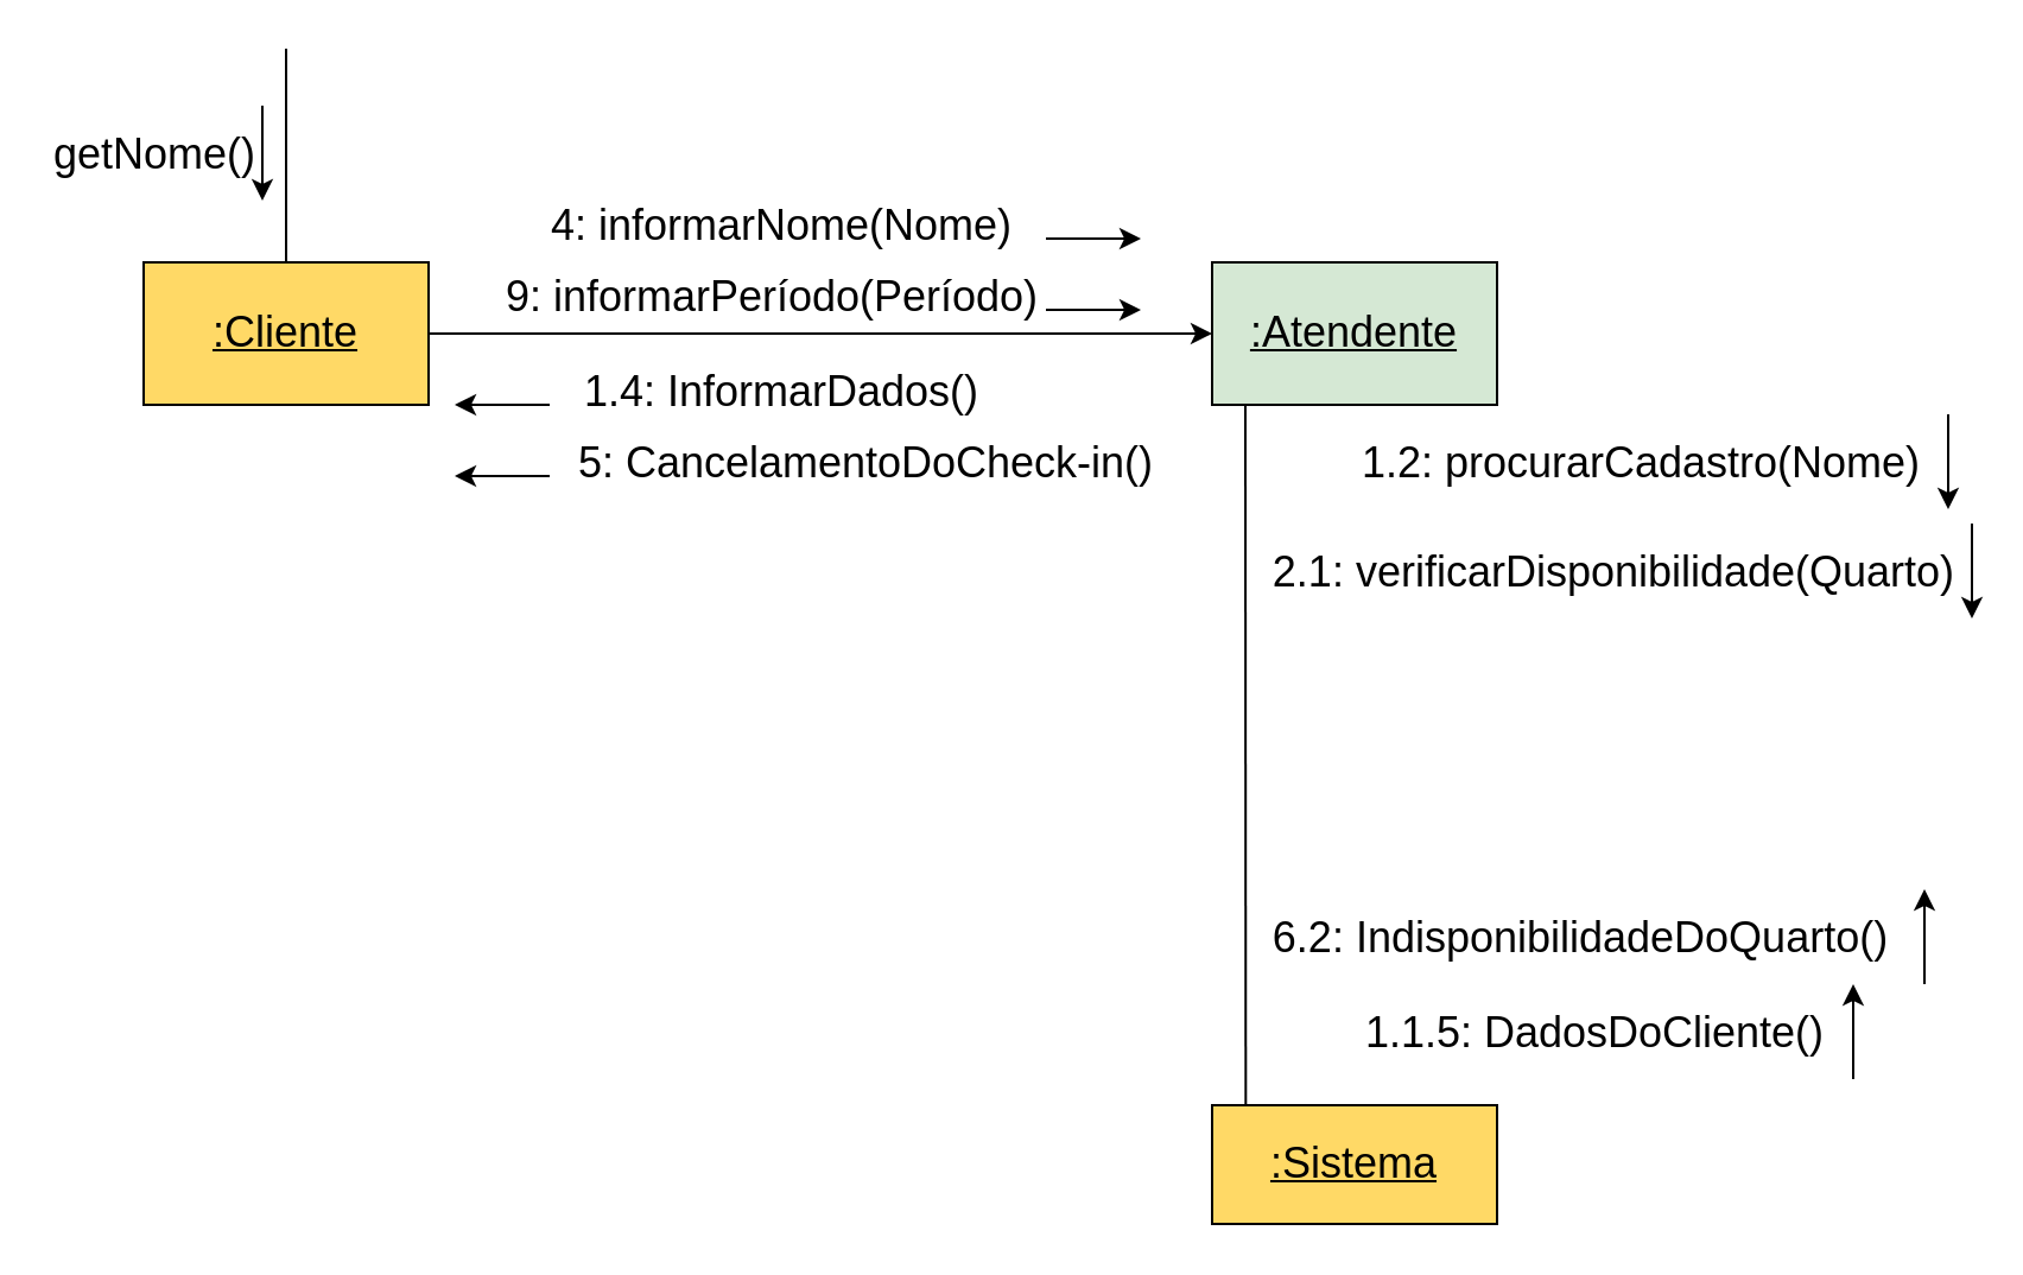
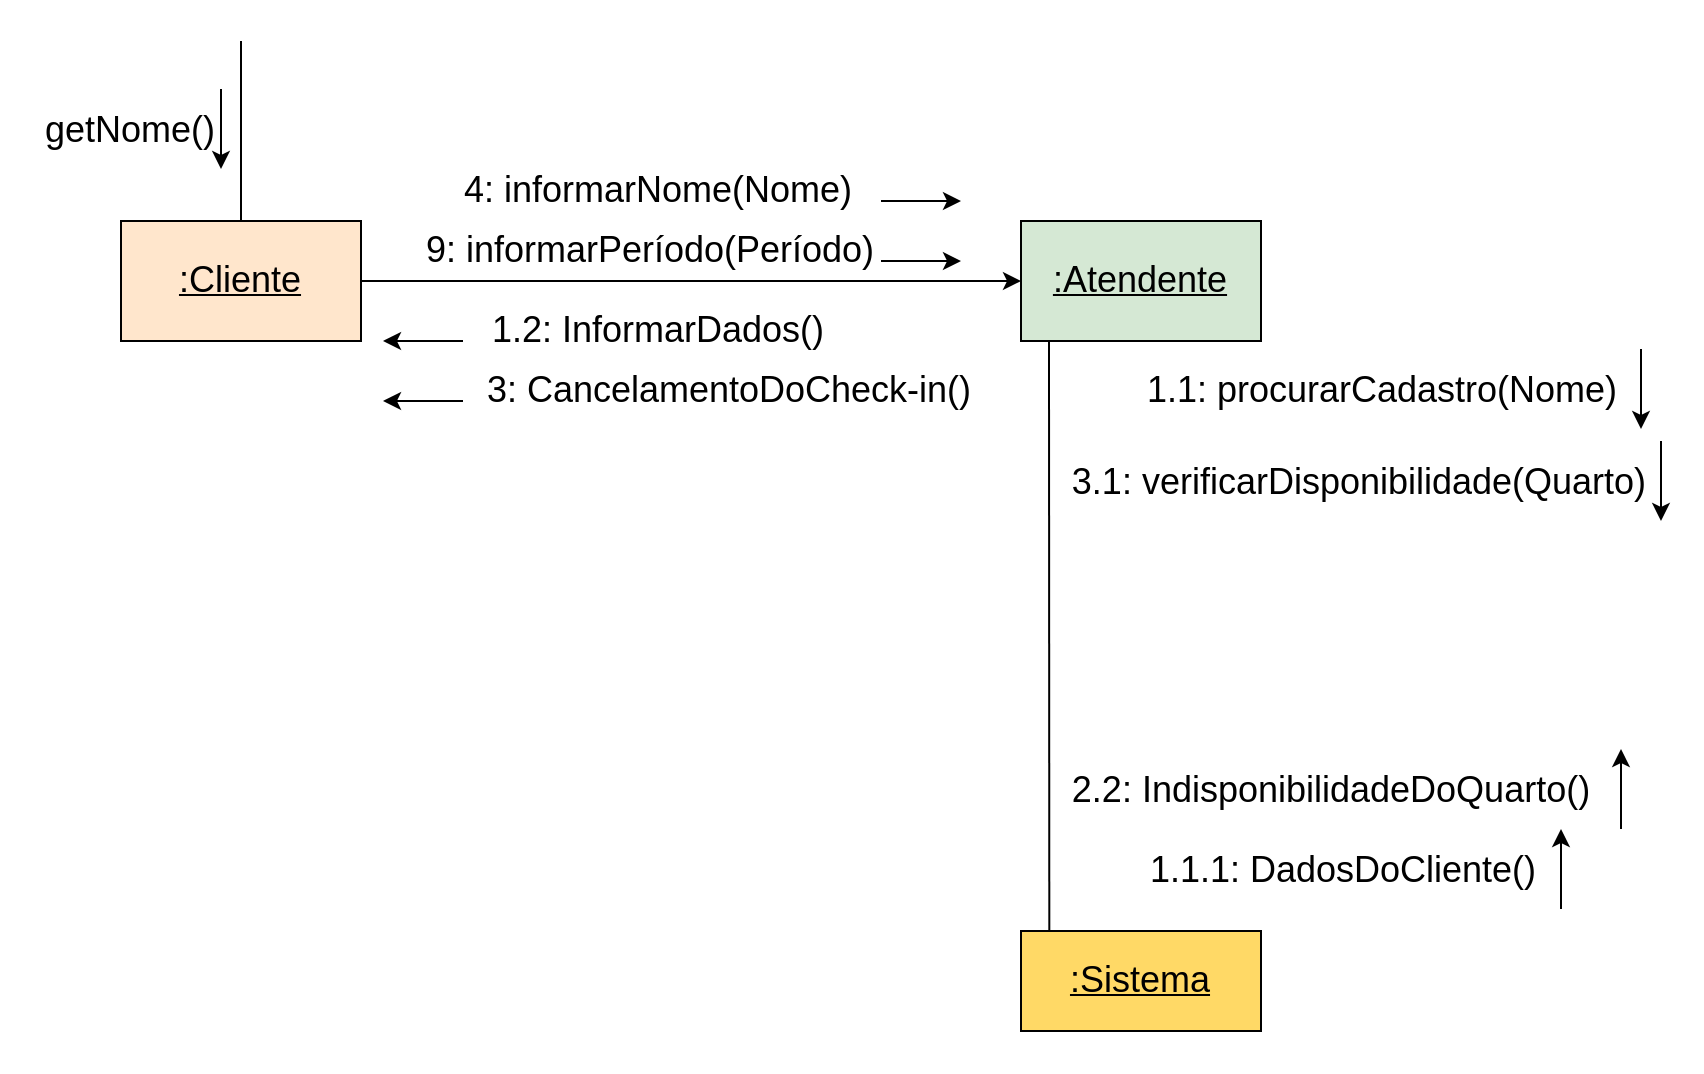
  <mxCell id="0" />
  <mxCell id="1" parent="0" />
- <mxCell id="2" value="&lt;font style=&quot;font-size: 18px;&quot;&gt;&lt;u&gt;:Cliente&lt;/u&gt;&lt;/font&gt;" style="rounded=0;whiteSpace=wrap;html=1;fillColor=#FFD966;" parent="1" vertex="1"><mxGeometry x="60" y="110" width="120" height="60" as="geometry" /></mxCell>
+ <mxCell id="2" value="&lt;font style=&quot;font-size: 18px;&quot;&gt;&lt;u&gt;:Cliente&lt;/u&gt;&lt;/font&gt;" style="rounded=0;whiteSpace=wrap;html=1;fillColor=#ffe6cc;" parent="1" vertex="1"><mxGeometry x="60" y="110" width="120" height="60" as="geometry" /></mxCell>
  <mxCell id="3" value="&lt;font style=&quot;font-size: 18px;&quot;&gt;&lt;u&gt;:Atendente&lt;/u&gt;&lt;/font&gt;" style="rounded=0;whiteSpace=wrap;html=1;fillColor=#d5e8d4;" parent="1" vertex="1"><mxGeometry x="510" y="110" width="120" height="60" as="geometry" /></mxCell>
  <mxCell id="4" value="&lt;font style=&quot;font-size: 18px;&quot;&gt;&lt;u&gt;:Sistema&lt;/u&gt;&lt;/font&gt;" style="rounded=0;whiteSpace=wrap;html=1;fillColor=#FFD966;" parent="1" vertex="1"><mxGeometry x="510" y="465" width="120" height="50" as="geometry" /></mxCell>
  <mxCell id="5" value="" style="endArrow=none;html=1;rounded=0;fontSize=18;exitX=0.5;exitY=0;exitDx=0;exitDy=0;" parent="1" source="2" edge="1"><mxGeometry width="50" height="50" relative="1" as="geometry"><mxPoint x="110" y="80" as="sourcePoint" /><mxPoint x="120" y="20" as="targetPoint" /></mxGeometry></mxCell>
  <mxCell id="6" value="getNome()" style="text;html=1;strokeColor=none;fillColor=none;align=center;verticalAlign=middle;whiteSpace=wrap;rounded=0;fontSize=18;" parent="1" vertex="1"><mxGeometry y="50" width="90" height="30" as="geometry" x="20" /></mxCell>
  <mxCell id="7" value="" style="endArrow=classic;html=1;rounded=0;fontSize=18;exitX=1;exitY=0.5;exitDx=0;exitDy=0;entryX=0;entryY=0.5;entryDx=0;entryDy=0;" parent="1" source="2" target="3" edge="1"><mxGeometry width="50" height="50" relative="1" as="geometry"><mxPoint x="320" y="170" as="sourcePoint" /><mxPoint x="320" y="80" as="targetPoint" /></mxGeometry></mxCell>
  <mxCell id="8" value="" style="endArrow=none;html=1;rounded=0;fontSize=18;entryX=0.118;entryY=-0.002;entryDx=0;entryDy=0;entryPerimeter=0;" parent="1" target="4" edge="1"><mxGeometry width="50" height="50" relative="1" as="geometry"><mxPoint x="524" y="170" as="sourcePoint" /><mxPoint x="550" y="460" as="targetPoint" /></mxGeometry></mxCell>
  <mxCell id="9" value="9: informarPeríodo(Período)" style="text;html=1;strokeColor=none;fillColor=none;align=center;verticalAlign=middle;whiteSpace=wrap;rounded=0;fontSize=18;" parent="1" vertex="1"><mxGeometry x="210" y="110" width="230" height="30" as="geometry" /></mxCell>
- <mxCell id="10" value="1.2: procurarCadastro(Nome)" style="text;html=1;strokeColor=none;fillColor=none;align=center;verticalAlign=middle;whiteSpace=wrap;rounded=0;fontSize=18;" parent="1" vertex="1"><mxGeometry x="571" y="180" width="240" height="30" as="geometry" /></mxCell>
- <mxCell id="11" value="1.1.5: DadosDoCliente()" style="text;html=1;strokeColor=none;fillColor=none;align=center;verticalAlign=middle;whiteSpace=wrap;rounded=0;fontSize=18;" parent="1" vertex="1"><mxGeometry x="571.5" y="420" width="199" height="30" as="geometry" /></mxCell>
- <mxCell id="12" value="1.4: InformarDados()" style="text;html=1;strokeColor=none;fillColor=none;align=center;verticalAlign=middle;whiteSpace=wrap;rounded=0;fontSize=18;" parent="1" vertex="1"><mxGeometry x="239" y="150" width="180" height="30" as="geometry" /></mxCell>
+ <mxCell id="10" value="1.1: procurarCadastro(Nome)" style="text;html=1;strokeColor=none;fillColor=none;align=center;verticalAlign=middle;whiteSpace=wrap;rounded=0;fontSize=18;" parent="1" vertex="1"><mxGeometry x="571" y="180" width="240" height="30" as="geometry" /></mxCell>
+ <mxCell id="11" value="1.1.1: DadosDoCliente()" style="text;html=1;strokeColor=none;fillColor=none;align=center;verticalAlign=middle;whiteSpace=wrap;rounded=0;fontSize=18;" parent="1" vertex="1"><mxGeometry x="571.5" y="420" width="199" height="30" as="geometry" /></mxCell>
+ <mxCell id="12" value="1.2: InformarDados()" style="text;html=1;strokeColor=none;fillColor=none;align=center;verticalAlign=middle;whiteSpace=wrap;rounded=0;fontSize=18;" parent="1" vertex="1"><mxGeometry x="239" y="150" width="180" height="30" as="geometry" /></mxCell>
  <mxCell id="13" value="" style="endArrow=classic;html=1;rounded=0;fontSize=18;" parent="1" edge="1"><mxGeometry width="50" height="50" relative="1" as="geometry"><mxPoint x="110" y="44" as="sourcePoint" /><mxPoint x="110" y="84" as="targetPoint" /></mxGeometry></mxCell>
  <mxCell id="14" value="" style="endArrow=classic;html=1;rounded=0;fontSize=18;" parent="1" edge="1"><mxGeometry width="50" height="50" relative="1" as="geometry"><mxPoint x="440" y="130" as="sourcePoint" /><mxPoint x="480" y="130" as="targetPoint" /></mxGeometry></mxCell>
  <mxCell id="15" value="" style="endArrow=none;html=1;rounded=0;fontSize=18;startArrow=classic;startFill=1;endFill=0;" parent="1" edge="1"><mxGeometry width="50" height="50" relative="1" as="geometry"><mxPoint x="191" y="170" as="sourcePoint" /><mxPoint x="231" y="170" as="targetPoint" /></mxGeometry></mxCell>
  <mxCell id="16" value="" style="endArrow=classic;html=1;rounded=0;fontSize=18;" parent="1" edge="1"><mxGeometry width="50" height="50" relative="1" as="geometry"><mxPoint x="820" y="174" as="sourcePoint" /><mxPoint x="820" y="214" as="targetPoint" /></mxGeometry></mxCell>
  <mxCell id="17" value="" style="endArrow=none;html=1;rounded=0;fontSize=18;startArrow=classic;startFill=1;endFill=0;" parent="1" edge="1"><mxGeometry width="50" height="50" relative="1" as="geometry"><mxPoint x="780" y="414" as="sourcePoint" /><mxPoint x="780" y="454" as="targetPoint" /></mxGeometry></mxCell>
  <mxCell id="18" value="4: informarNome(Nome)" style="text;html=1;strokeColor=none;fillColor=none;align=center;verticalAlign=middle;whiteSpace=wrap;rounded=0;fontSize=18;" parent="1" vertex="1"><mxGeometry x="230" y="80" width="198" height="30" as="geometry" /></mxCell>
  <mxCell id="19" value="" style="endArrow=classic;html=1;rounded=0;fontSize=18;" parent="1" edge="1"><mxGeometry width="50" height="50" relative="1" as="geometry"><mxPoint x="440" y="100" as="sourcePoint" /><mxPoint x="480" y="100" as="targetPoint" /></mxGeometry></mxCell>
- <mxCell id="20" value="2.1: verificarDisponibilidade(Quarto)" style="text;html=1;strokeColor=none;fillColor=none;align=center;verticalAlign=middle;whiteSpace=wrap;rounded=0;fontSize=18;" parent="1" vertex="1"><mxGeometry x="530" y="226" width="299" height="30" as="geometry" /></mxCell>
+ <mxCell id="20" value="3.1: verificarDisponibilidade(Quarto)" style="text;html=1;strokeColor=none;fillColor=none;align=center;verticalAlign=middle;whiteSpace=wrap;rounded=0;fontSize=18;" parent="1" vertex="1"><mxGeometry x="530" y="226" width="299" height="30" as="geometry" /></mxCell>
  <mxCell id="21" value="" style="endArrow=classic;html=1;rounded=0;fontSize=18;" parent="1" edge="1"><mxGeometry width="50" height="50" relative="1" as="geometry"><mxPoint x="830" y="220" as="sourcePoint" /><mxPoint x="830" y="260" as="targetPoint" /></mxGeometry></mxCell>
- <mxCell id="22" value="6.2: IndisponibilidadeDoQuarto()" style="text;html=1;strokeColor=none;fillColor=none;align=center;verticalAlign=middle;whiteSpace=wrap;rounded=0;fontSize=18;" parent="1" vertex="1"><mxGeometry x="530" y="380" width="270.5" height="30" as="geometry" /></mxCell>
+ <mxCell id="22" value="2.2: IndisponibilidadeDoQuarto()" style="text;html=1;strokeColor=none;fillColor=none;align=center;verticalAlign=middle;whiteSpace=wrap;rounded=0;fontSize=18;" parent="1" vertex="1"><mxGeometry x="530" y="380" width="270.5" height="30" as="geometry" /></mxCell>
  <mxCell id="23" value="" style="endArrow=none;html=1;rounded=0;fontSize=18;startArrow=classic;startFill=1;endFill=0;" parent="1" edge="1"><mxGeometry width="50" height="50" relative="1" as="geometry"><mxPoint x="810" y="374" as="sourcePoint" /><mxPoint x="810" y="414" as="targetPoint" /></mxGeometry></mxCell>
- <mxCell id="24" value="5: CancelamentoDoCheck-in()" style="text;html=1;strokeColor=none;fillColor=none;align=center;verticalAlign=middle;whiteSpace=wrap;rounded=0;fontSize=18;" parent="1" vertex="1"><mxGeometry x="239" y="180" width="251" height="30" as="geometry" /></mxCell>
+ <mxCell id="24" value="3: CancelamentoDoCheck-in()" style="text;html=1;strokeColor=none;fillColor=none;align=center;verticalAlign=middle;whiteSpace=wrap;rounded=0;fontSize=18;" parent="1" vertex="1"><mxGeometry x="239" y="180" width="251" height="30" as="geometry" /></mxCell>
  <mxCell id="25" value="" style="endArrow=none;html=1;rounded=0;fontSize=18;startArrow=classic;startFill=1;endFill=0;" parent="1" edge="1"><mxGeometry width="50" height="50" relative="1" as="geometry"><mxPoint x="191" y="200" as="sourcePoint" /><mxPoint x="231" y="200" as="targetPoint" /></mxGeometry></mxCell>
